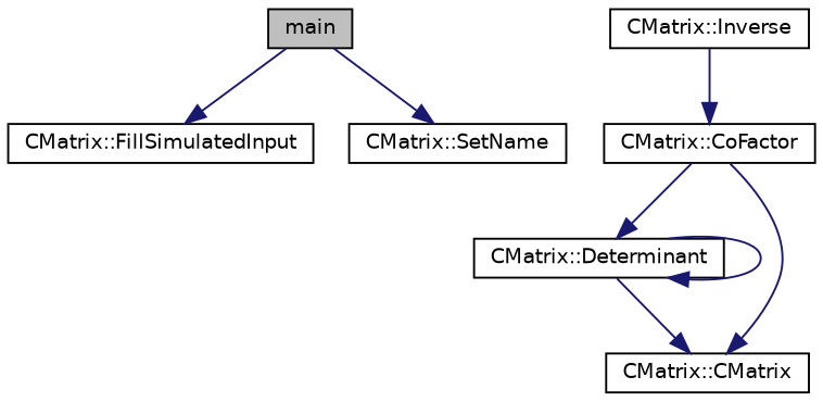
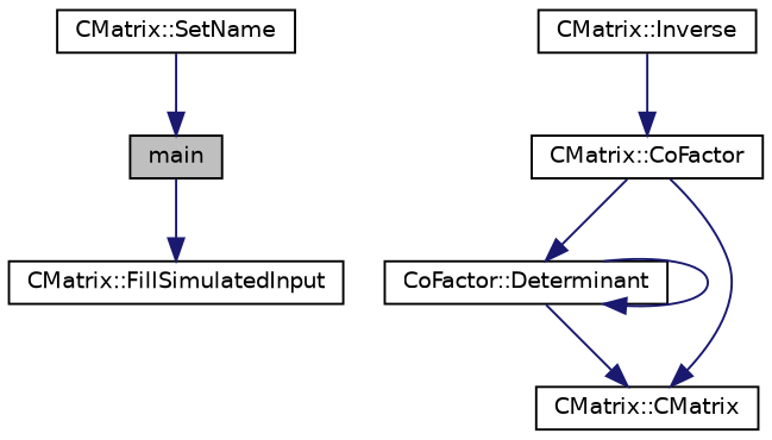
  digraph {
    rankdir=TB
    node [color=black fillcolor=white fontname=Helvetica fontsize=10 shape=record style=filled]
    edge [color=midnightblue fontname=Helvetica fontsize=10 labelfontname=Helvetica labelfontsize=10 style=solid]
    n1 [fillcolor=grey75 fontcolor=black height=0.2 label=main width=0.4]
    n2 [height=0.2 label="CMatrix::FillSimulatedInput" width=0.4]
    n3 [height=0.2 label="CMatrix::SetName" width=0.4]
    n4 [height=0.2 label="CMatrix::Inverse" width=0.4]
    n5 [height=0.2 label="CMatrix::CoFactor" width=0.4]
-   n6 [height=0.2 label="CMatrix::Determinant" width=0.4]
+   n6 [height=0.2 label="CoFactor::Determinant" width=0.4]
    n7 [height=0.2 label="CMatrix::CMatrix" width=0.4]
    n1 -> n2
-   n1 -> n3
+   n3 -> n1
    n4 -> n5
    n5 -> n6
    n5 -> n7
    n6 -> n6
    n6 -> n7
  }
